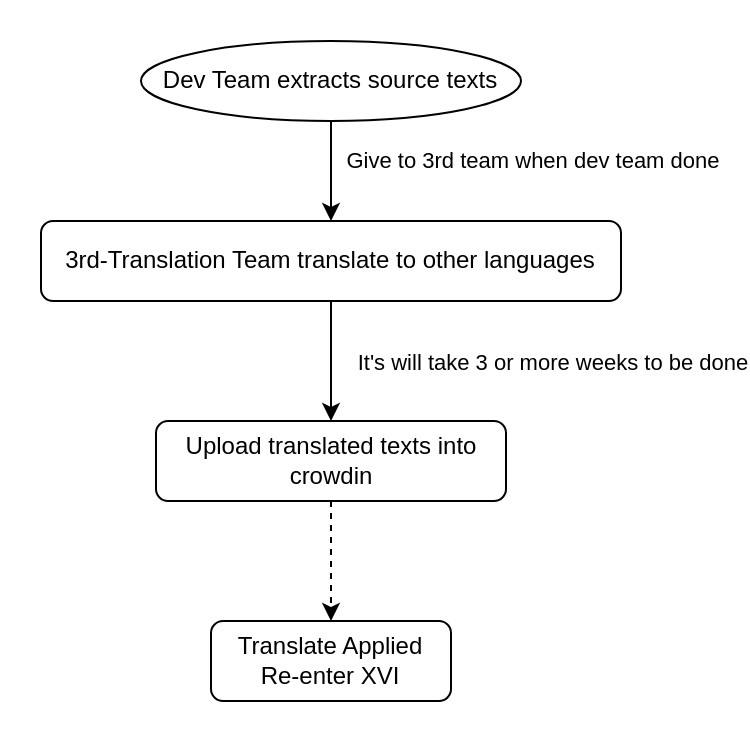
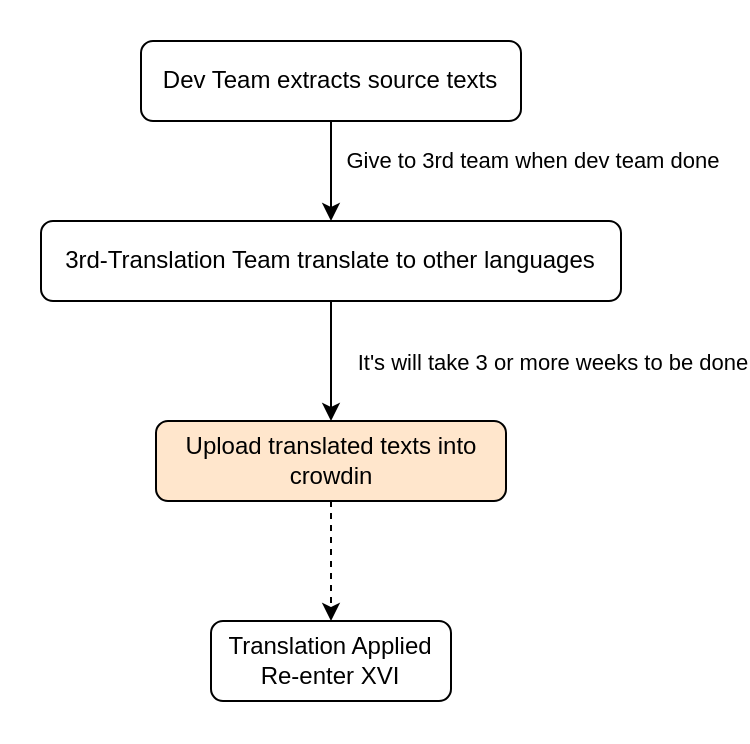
  <mxCell id="0" />
  <mxCell id="1" parent="0" />
  <mxCell id="2" value="" style="edgeStyle=orthogonalEdgeStyle;rounded=0;orthogonalLoop=1;jettySize=auto;html=1;" edge="1" parent="1" source="4" target="7"><mxGeometry relative="1" as="geometry" /></mxCell>
  <mxCell id="3" value="Give to 3rd team when dev team done" style="edgeLabel;html=1;align=center;verticalAlign=middle;resizable=0;points=[];" vertex="1" connectable="0" parent="2"><mxGeometry x="-0.229" relative="1" as="geometry"><mxPoint x="100" as="offset" /></mxGeometry></mxCell>
- <mxCell id="4" value="Dev Team extracts source texts" style="ellipse;whiteSpace=wrap;html=1;fontSize=12;glass=0;strokeWidth=1;shadow=0;" vertex="1" parent="1"><mxGeometry x="70" y="20" width="190" height="40" as="geometry" /></mxCell>
+ <mxCell id="4" value="Dev Team extracts source texts" style="rounded=1;whiteSpace=wrap;html=1;fontSize=12;glass=0;strokeWidth=1;shadow=0;" vertex="1" parent="1"><mxGeometry x="70" y="20" width="190" height="40" as="geometry" /></mxCell>
  <mxCell id="5" value="" style="edgeStyle=orthogonalEdgeStyle;rounded=0;orthogonalLoop=1;jettySize=auto;html=1;" edge="1" parent="1" source="7" target="9"><mxGeometry relative="1" as="geometry" /></mxCell>
  <mxCell id="6" value="It's will take 3 or more&amp;nbsp;weeks to be done" style="edgeLabel;html=1;align=center;verticalAlign=middle;resizable=0;points=[];" vertex="1" connectable="0" parent="5"><mxGeometry x="-0.281" y="-1" relative="1" as="geometry"><mxPoint x="111" y="8" as="offset" /></mxGeometry></mxCell>
  <mxCell id="7" value="3rd-Translation Team translate to other languages" style="rounded=1;whiteSpace=wrap;html=1;fontSize=12;glass=0;strokeWidth=1;shadow=0;" vertex="1" parent="1"><mxGeometry x="20" y="110" width="290" height="40" as="geometry" /></mxCell>
  <mxCell id="8" value="" style="edgeStyle=orthogonalEdgeStyle;rounded=0;orthogonalLoop=1;jettySize=auto;html=1;dashed=1;" edge="1" parent="1" source="9" target="10"><mxGeometry relative="1" as="geometry" /></mxCell>
- <mxCell id="9" value="Upload translated texts into crowdin" style="rounded=1;whiteSpace=wrap;html=1;fontSize=12;glass=0;strokeWidth=1;shadow=0;" vertex="1" parent="1"><mxGeometry x="77.5" y="210" width="175" height="40" as="geometry" /></mxCell>
- <mxCell id="10" value="Translate Applied&lt;br&gt;Re-enter XVI" style="rounded=1;whiteSpace=wrap;html=1;fontSize=12;glass=0;strokeWidth=1;shadow=0;" vertex="1" parent="1"><mxGeometry x="105" y="310" width="120" height="40" as="geometry" /></mxCell>
+ <mxCell id="9" value="Upload translated texts into crowdin" style="rounded=1;whiteSpace=wrap;html=1;fontSize=12;glass=0;strokeWidth=1;shadow=0;fillColor=#ffe6cc;" vertex="1" parent="1"><mxGeometry x="77.5" y="210" width="175" height="40" as="geometry" /></mxCell>
+ <mxCell id="10" value="Translation Applied&lt;br&gt;Re-enter XVI" style="rounded=1;whiteSpace=wrap;html=1;fontSize=12;glass=0;strokeWidth=1;shadow=0;" vertex="1" parent="1"><mxGeometry x="105" y="310" width="120" height="40" as="geometry" /></mxCell>
